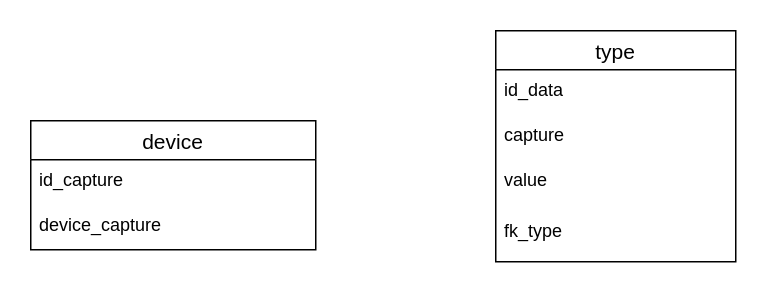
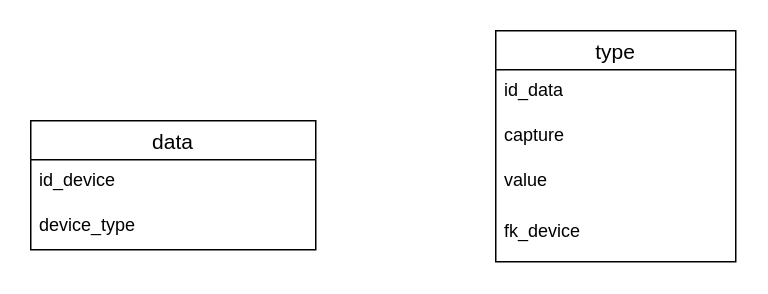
  <mxCell id="0" />
  <mxCell id="1" parent="0" />
- <mxCell id="2" value="device" style="swimlane;fontStyle=0;childLayout=stackLayout;horizontal=1;startSize=26;horizontalStack=0;resizeParent=1;resizeParentMax=0;resizeLast=0;collapsible=1;marginBottom=0;align=center;fontSize=14;" parent="1" vertex="1"><mxGeometry x="20" y="80" width="190" height="86" as="geometry" /></mxCell>
- <mxCell id="3" value="id_capture" style="text;strokeColor=none;fillColor=none;spacingLeft=4;spacingRight=4;overflow=hidden;rotatable=0;points=[[0,0.5],[1,0.5]];portConstraint=eastwest;fontSize=12;" parent="2" vertex="1"><mxGeometry y="26" width="190" height="30" as="geometry" /></mxCell>
- <mxCell id="4" value="device_capture" style="text;strokeColor=none;fillColor=none;spacingLeft=4;spacingRight=4;overflow=hidden;rotatable=0;points=[[0,0.5],[1,0.5]];portConstraint=eastwest;fontSize=12;" parent="2" vertex="1"><mxGeometry y="56" width="190" height="30" as="geometry" /></mxCell>
+ <mxCell id="2" value="data" style="swimlane;fontStyle=0;childLayout=stackLayout;horizontal=1;startSize=26;horizontalStack=0;resizeParent=1;resizeParentMax=0;resizeLast=0;collapsible=1;marginBottom=0;align=center;fontSize=14;" parent="1" vertex="1"><mxGeometry x="20" y="80" width="190" height="86" as="geometry" /></mxCell>
+ <mxCell id="3" value="id_device" style="text;strokeColor=none;fillColor=none;spacingLeft=4;spacingRight=4;overflow=hidden;rotatable=0;points=[[0,0.5],[1,0.5]];portConstraint=eastwest;fontSize=12;" parent="2" vertex="1"><mxGeometry y="26" width="190" height="30" as="geometry" /></mxCell>
+ <mxCell id="4" value="device_type" style="text;strokeColor=none;fillColor=none;spacingLeft=4;spacingRight=4;overflow=hidden;rotatable=0;points=[[0,0.5],[1,0.5]];portConstraint=eastwest;fontSize=12;" parent="2" vertex="1"><mxGeometry y="56" width="190" height="30" as="geometry" /></mxCell>
  <mxCell id="5" value="type" style="swimlane;fontStyle=0;childLayout=stackLayout;horizontal=1;startSize=26;horizontalStack=0;resizeParent=1;resizeParentMax=0;resizeLast=0;collapsible=1;marginBottom=0;align=center;fontSize=14;" parent="1" vertex="1"><mxGeometry x="330" y="20" width="160" height="154" as="geometry" /></mxCell>
  <mxCell id="6" value="id_data" style="text;strokeColor=none;fillColor=none;spacingLeft=4;spacingRight=4;overflow=hidden;rotatable=0;points=[[0,0.5],[1,0.5]];portConstraint=eastwest;fontSize=12;" parent="5" vertex="1"><mxGeometry y="26" width="160" height="30" as="geometry" /></mxCell>
  <mxCell id="7" value="capture" style="text;strokeColor=none;fillColor=none;spacingLeft=4;spacingRight=4;overflow=hidden;rotatable=0;points=[[0,0.5],[1,0.5]];portConstraint=eastwest;fontSize=12;" parent="5" vertex="1"><mxGeometry y="56" width="160" height="30" as="geometry" /></mxCell>
  <mxCell id="8" value="value" style="text;strokeColor=none;fillColor=none;spacingLeft=4;spacingRight=4;overflow=hidden;rotatable=0;points=[[0,0.5],[1,0.5]];portConstraint=eastwest;fontSize=12;" parent="5" vertex="1"><mxGeometry y="86" width="160" height="34" as="geometry" /></mxCell>
- <mxCell id="9" value="fk_type" style="text;strokeColor=none;fillColor=none;spacingLeft=4;spacingRight=4;overflow=hidden;rotatable=0;points=[[0,0.5],[1,0.5]];portConstraint=eastwest;fontSize=12;" parent="5" vertex="1"><mxGeometry y="120" width="160" height="34" as="geometry" /></mxCell>
+ <mxCell id="9" value="fk_device" style="text;strokeColor=none;fillColor=none;spacingLeft=4;spacingRight=4;overflow=hidden;rotatable=0;points=[[0,0.5],[1,0.5]];portConstraint=eastwest;fontSize=12;" parent="5" vertex="1"><mxGeometry y="120" width="160" height="34" as="geometry" /></mxCell>
